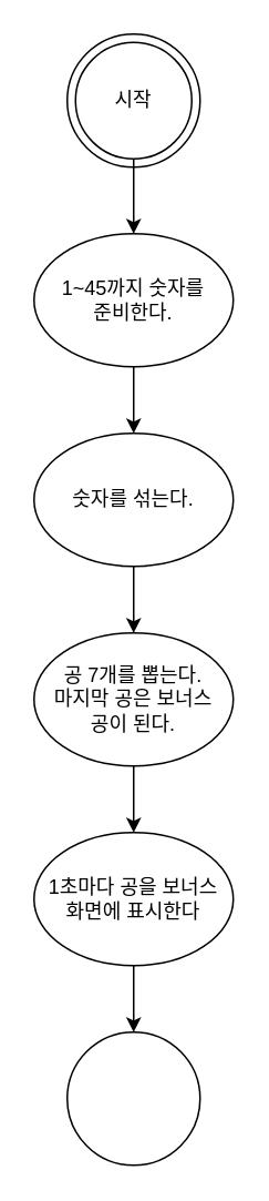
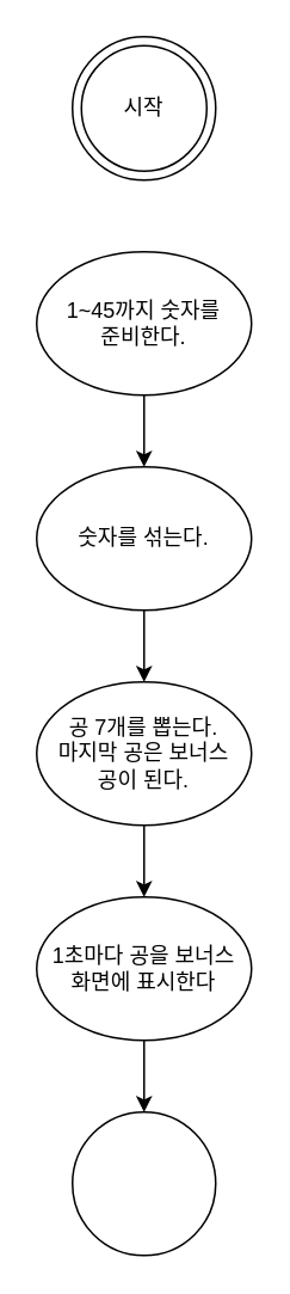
  <mxCell id="0" />
  <mxCell id="1" parent="0" />
  <mxCell id="2" value="" style="group" vertex="1" connectable="0" parent="1"><mxGeometry x="40" y="20" width="80" height="80" as="geometry" /></mxCell>
  <mxCell id="3" value="" style="ellipse;whiteSpace=wrap;html=1;aspect=fixed;fillColor=none;" vertex="1" parent="2"><mxGeometry width="80" height="80" as="geometry" /></mxCell>
  <mxCell id="4" value="시작" style="ellipse;whiteSpace=wrap;html=1;aspect=fixed;fillColor=none;" vertex="1" parent="2"><mxGeometry x="5" y="5" width="70" height="70" as="geometry" /></mxCell>
  <mxCell id="5" style="edgeStyle=orthogonalEdgeStyle;rounded=0;orthogonalLoop=1;jettySize=auto;html=1;entryX=0.5;entryY=0;entryDx=0;entryDy=0;" edge="1" parent="1" source="6" target="8"><mxGeometry relative="1" as="geometry" /></mxCell>
  <mxCell id="6" value="1~45까지 숫자를&lt;br&gt;준비한다." style="ellipse;whiteSpace=wrap;html=1;fillColor=none;" vertex="1" parent="1"><mxGeometry x="20" y="140" width="120" height="80" as="geometry" /></mxCell>
  <mxCell id="7" style="edgeStyle=orthogonalEdgeStyle;rounded=0;orthogonalLoop=1;jettySize=auto;html=1;entryX=0.5;entryY=0;entryDx=0;entryDy=0;" edge="1" parent="1" source="8" target="10"><mxGeometry relative="1" as="geometry" /></mxCell>
  <mxCell id="8" value="숫자를 섞는다." style="ellipse;whiteSpace=wrap;html=1;fillColor=none;" vertex="1" parent="1"><mxGeometry x="20" y="260" width="120" height="80" as="geometry" /></mxCell>
  <mxCell id="9" style="edgeStyle=orthogonalEdgeStyle;rounded=0;orthogonalLoop=1;jettySize=auto;html=1;entryX=0.5;entryY=0;entryDx=0;entryDy=0;" edge="1" parent="1" source="10" target="12"><mxGeometry relative="1" as="geometry" /></mxCell>
  <mxCell id="10" value="공 7개를 뽑는다.&lt;br&gt;마지막 공은 보너스&lt;br&gt;공이 된다." style="ellipse;whiteSpace=wrap;html=1;fillColor=none;" vertex="1" parent="1"><mxGeometry x="20" y="380" width="120" height="80" as="geometry" /></mxCell>
  <mxCell id="11" style="edgeStyle=orthogonalEdgeStyle;rounded=0;orthogonalLoop=1;jettySize=auto;html=1;entryX=0.5;entryY=0;entryDx=0;entryDy=0;" edge="1" parent="1" source="12" target="14"><mxGeometry relative="1" as="geometry" /></mxCell>
  <mxCell id="12" value="1초마다 공을 보너스&lt;br&gt;화면에 표시한다" style="ellipse;whiteSpace=wrap;html=1;fillColor=none;" vertex="1" parent="1"><mxGeometry x="20" y="500" width="120" height="80" as="geometry" /></mxCell>
  <mxCell id="13" value="" style="group" vertex="1" connectable="0" parent="1"><mxGeometry x="40" y="620" width="80" height="80" as="geometry" /></mxCell>
  <mxCell id="14" value="" style="ellipse;whiteSpace=wrap;html=1;aspect=fixed;fillColor=none;" vertex="1" parent="13"><mxGeometry width="80" height="80" as="geometry" /></mxCell>
- <mxCell id="15" style="edgeStyle=orthogonalEdgeStyle;rounded=0;orthogonalLoop=1;jettySize=auto;html=1;entryX=0.5;entryY=0;entryDx=0;entryDy=0;" edge="1" parent="1" source="4" target="6"><mxGeometry relative="1" as="geometry" /></mxCell>
